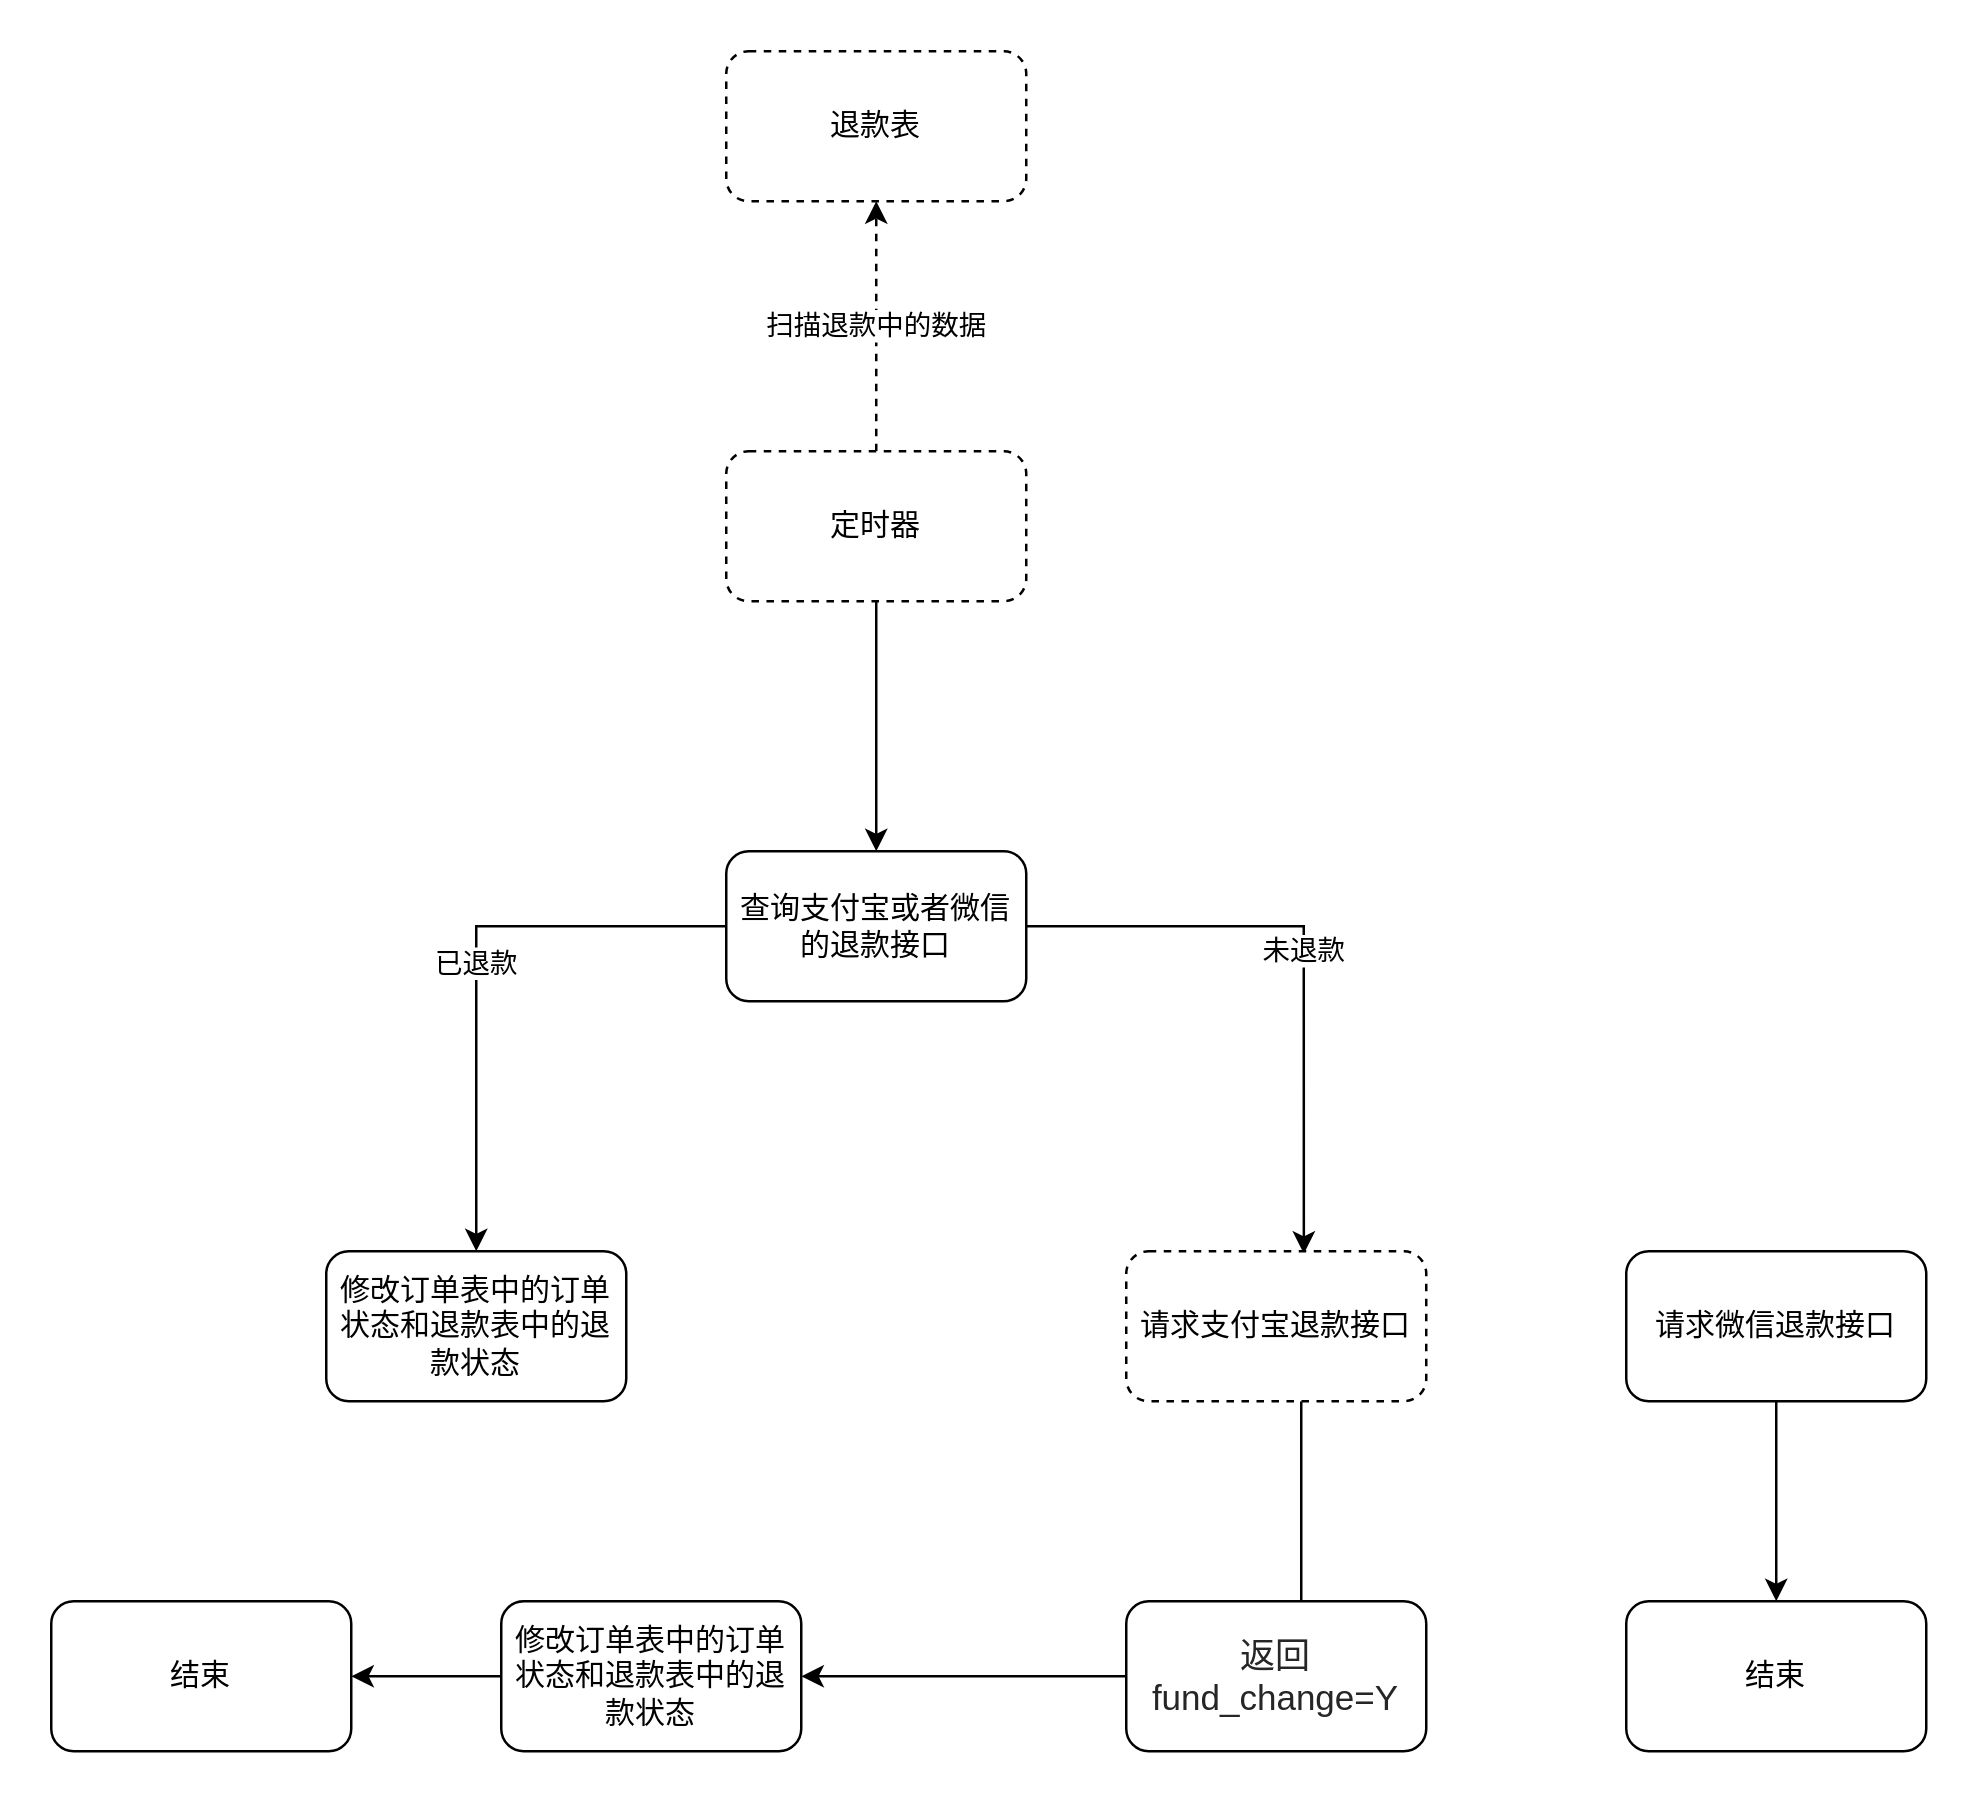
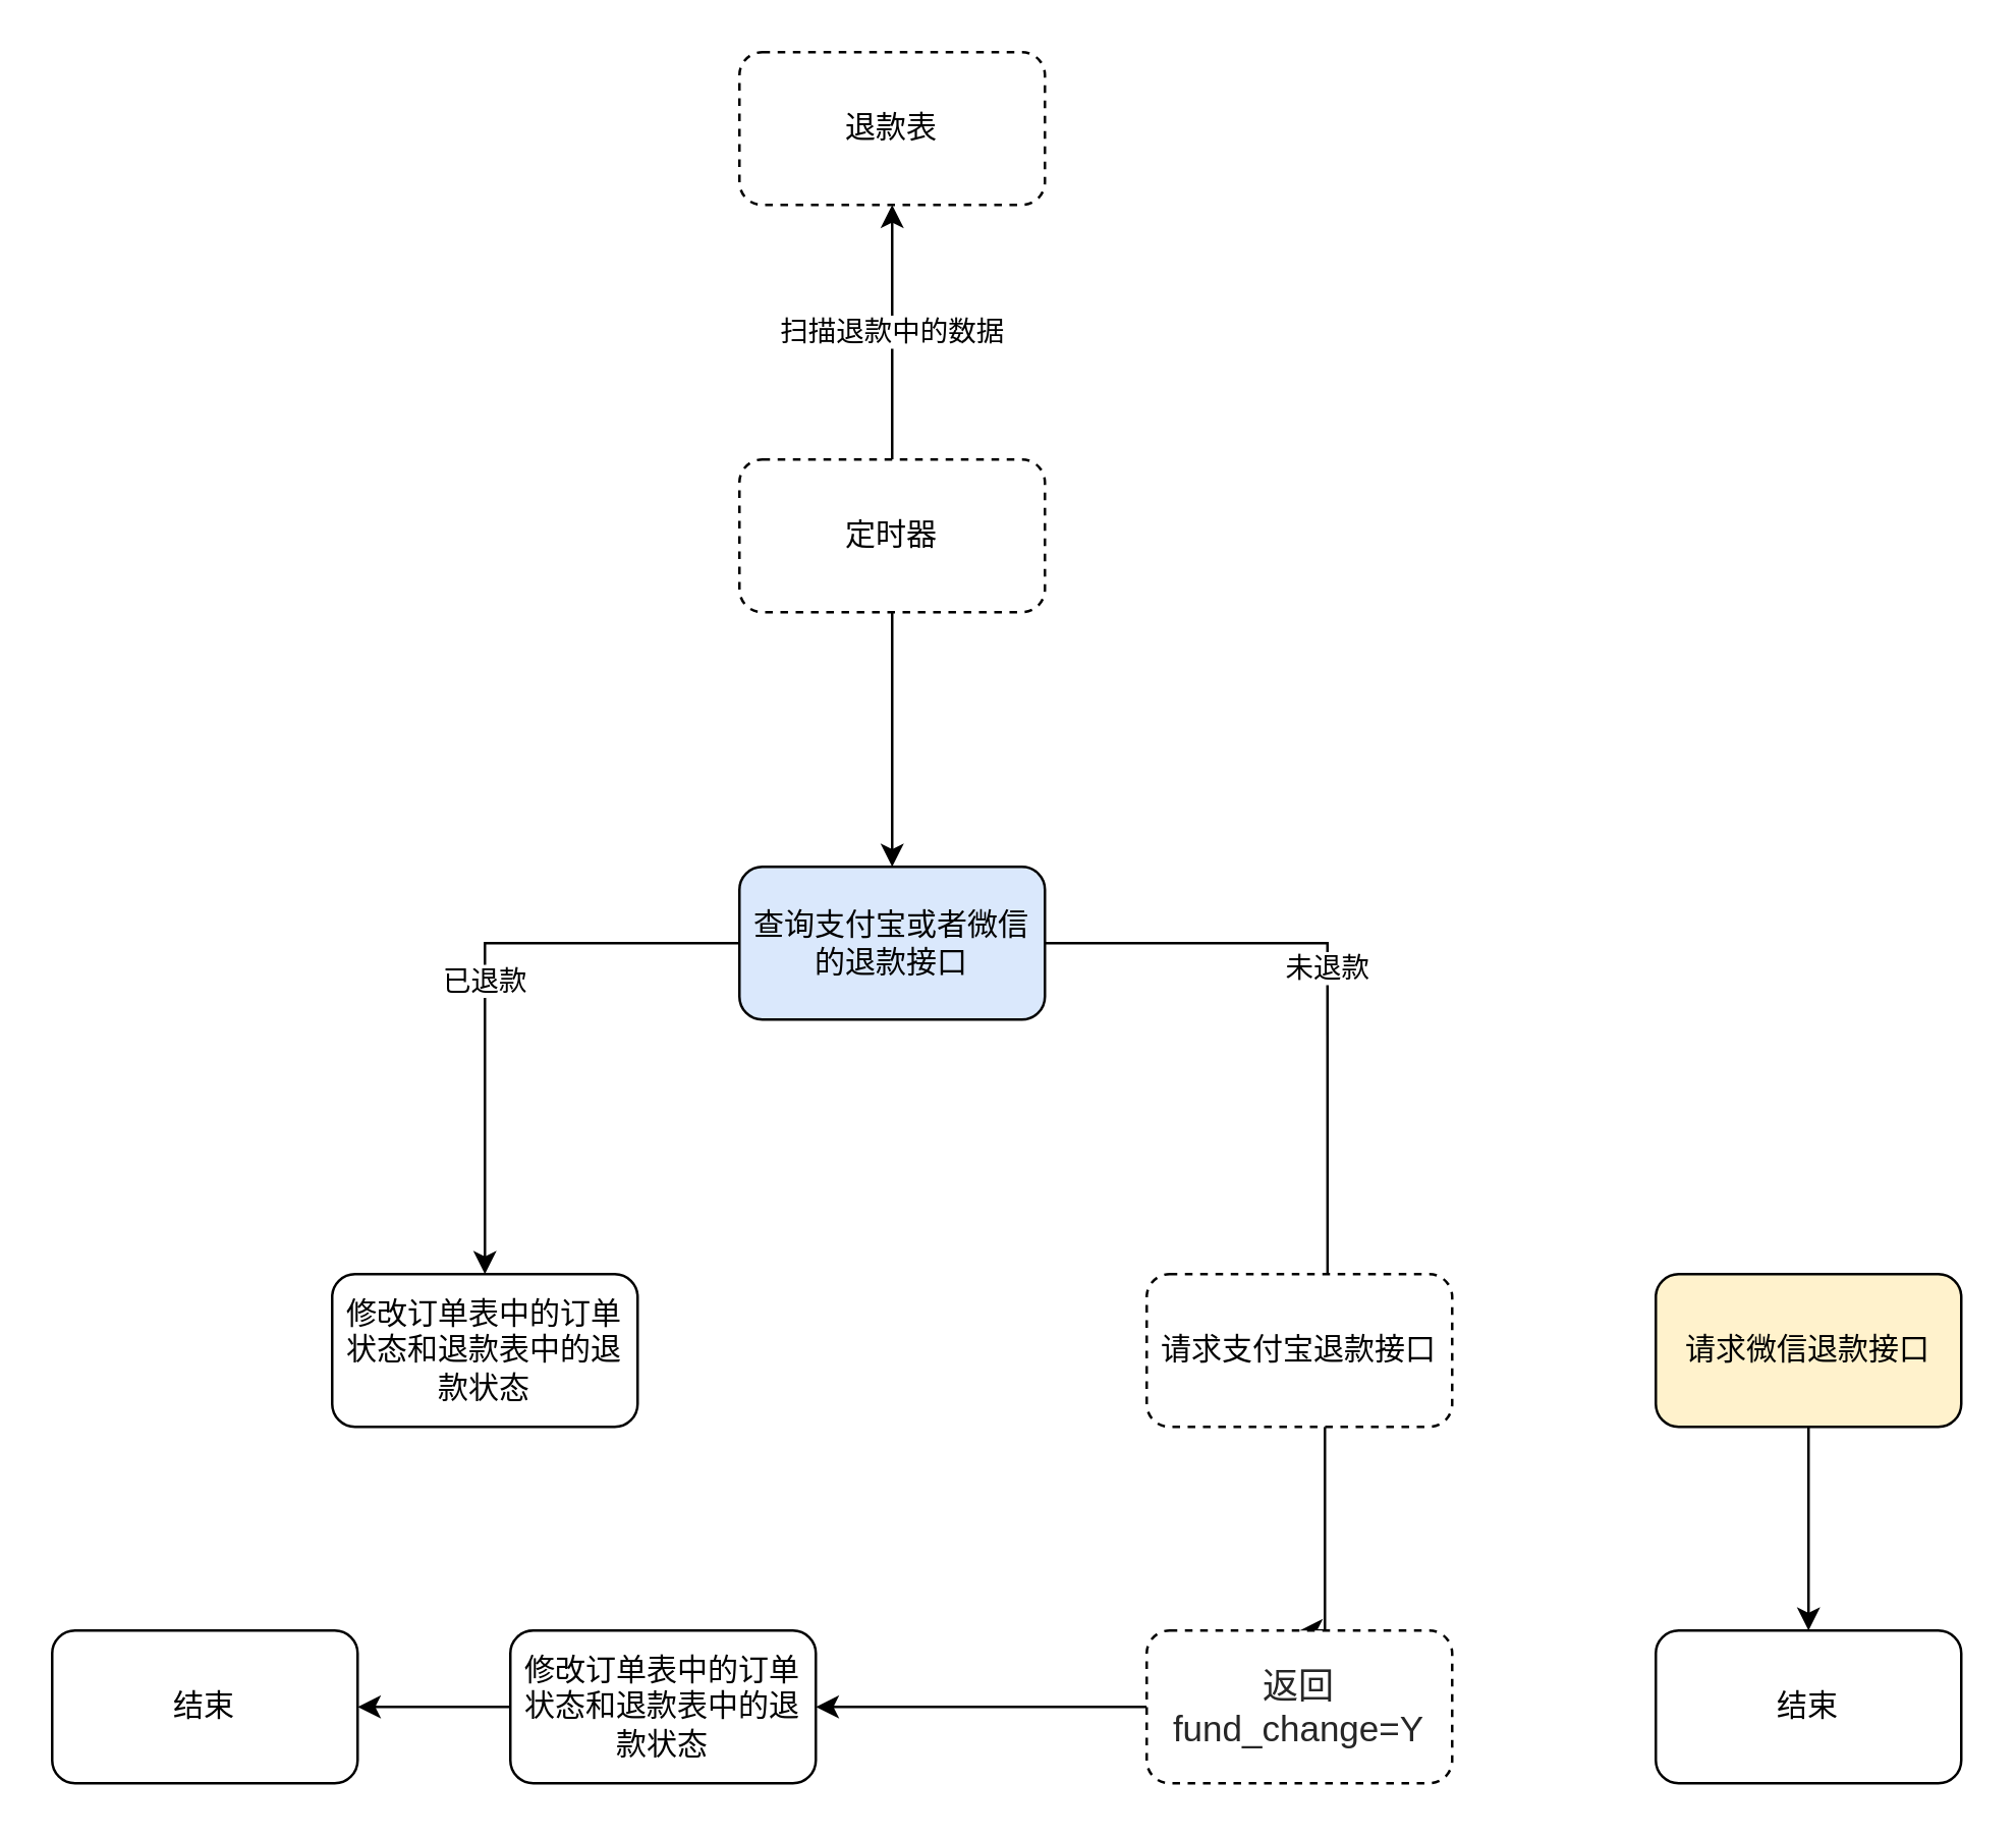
  <mxCell id="0" />
  <mxCell id="1" parent="0" />
- <mxCell id="2" value="扫描退款中的数据" style="edgeStyle=orthogonalEdgeStyle;rounded=0;orthogonalLoop=1;jettySize=auto;html=1;entryX=0.5;entryY=1;entryDx=0;entryDy=0;dashed=1;" edge="1" parent="1" source="4" target="5"><mxGeometry relative="1" as="geometry" /></mxCell>
+ <mxCell id="2" value="扫描退款中的数据" style="edgeStyle=orthogonalEdgeStyle;rounded=0;orthogonalLoop=1;jettySize=auto;html=1;entryX=0.5;entryY=1;entryDx=0;entryDy=0;" edge="1" parent="1" source="4" target="5"><mxGeometry relative="1" as="geometry" /></mxCell>
  <mxCell id="3" style="edgeStyle=orthogonalEdgeStyle;rounded=0;orthogonalLoop=1;jettySize=auto;html=1;entryX=0.5;entryY=0;entryDx=0;entryDy=0;" edge="1" parent="1" source="4"><mxGeometry relative="1" as="geometry"><mxPoint x="350" y="340" as="targetPoint" /></mxGeometry></mxCell>
  <mxCell id="4" value="定时器" style="rounded=1;whiteSpace=wrap;html=1;dashed=1;" vertex="1" parent="1"><mxGeometry x="290" y="180" width="120" height="60" as="geometry" /></mxCell>
  <mxCell id="5" value="退款表" style="rounded=1;whiteSpace=wrap;html=1;dashed=1;" vertex="1" parent="1"><mxGeometry x="290" y="20" width="120" height="60" as="geometry" /></mxCell>
  <mxCell id="6" value="已退款" style="edgeStyle=orthogonalEdgeStyle;rounded=0;orthogonalLoop=1;jettySize=auto;html=1;entryX=0.5;entryY=0;entryDx=0;entryDy=0;" edge="1" parent="1" source="8" target="9"><mxGeometry relative="1" as="geometry" /></mxCell>
- <mxCell id="7" value="未退款" style="edgeStyle=orthogonalEdgeStyle;rounded=0;orthogonalLoop=1;jettySize=auto;html=1;entryX=0.592;entryY=0.017;entryDx=0;entryDy=0;entryPerimeter=0;" edge="1" parent="1" source="8" target="11"><mxGeometry relative="1" as="geometry" /></mxCell>
- <mxCell id="8" value="查询支付宝或者微信的退款接口" style="rounded=1;whiteSpace=wrap;html=1;" vertex="1" parent="1"><mxGeometry x="290" y="340" width="120" height="60" as="geometry" /></mxCell>
+ <mxCell id="7" value="未退款" style="edgeStyle=orthogonalEdgeStyle;rounded=0;orthogonalLoop=1;jettySize=auto;html=1;entryX=0.592;entryY=0.017;entryDx=0;entryDy=0;entryPerimeter=0;endArrow=none;" edge="1" parent="1" source="8" target="11"><mxGeometry relative="1" as="geometry" /></mxCell>
+ <mxCell id="8" value="查询支付宝或者微信的退款接口" style="rounded=1;whiteSpace=wrap;html=1;fillColor=#dae8fc;" vertex="1" parent="1"><mxGeometry x="290" y="340" width="120" height="60" as="geometry" /></mxCell>
  <mxCell id="9" value="修改订单表中的订单状态和退款表中的退款状态" style="rounded=1;whiteSpace=wrap;html=1;" vertex="1" parent="1"><mxGeometry x="130" y="500" width="120" height="60" as="geometry" /></mxCell>
- <mxCell id="10" style="edgeStyle=orthogonalEdgeStyle;rounded=0;orthogonalLoop=1;jettySize=auto;html=1;entryX=0.5;entryY=0;entryDx=0;entryDy=0;endArrow=none;" edge="1" parent="1" source="11" target="15"><mxGeometry relative="1" as="geometry"><Array as="points"><mxPoint x="520" y="640" /></Array></mxGeometry></mxCell>
+ <mxCell id="10" style="edgeStyle=orthogonalEdgeStyle;rounded=0;orthogonalLoop=1;jettySize=auto;html=1;entryX=0.5;entryY=0;entryDx=0;entryDy=0;" edge="1" parent="1" source="11" target="15"><mxGeometry relative="1" as="geometry"><Array as="points"><mxPoint x="520" y="640" /></Array></mxGeometry></mxCell>
  <mxCell id="11" value="请求支付宝退款接口" style="rounded=1;whiteSpace=wrap;html=1;dashed=1;" vertex="1" parent="1"><mxGeometry x="450" y="500" width="120" height="60" as="geometry" /></mxCell>
  <mxCell id="12" style="edgeStyle=orthogonalEdgeStyle;rounded=0;orthogonalLoop=1;jettySize=auto;html=1;entryX=0.5;entryY=0;entryDx=0;entryDy=0;" edge="1" parent="1" source="13" target="19"><mxGeometry relative="1" as="geometry" /></mxCell>
- <mxCell id="13" value="请求微信退款接口" style="rounded=1;whiteSpace=wrap;html=1;" vertex="1" parent="1"><mxGeometry x="650" y="500" width="120" height="60" as="geometry" /></mxCell>
+ <mxCell id="13" value="请求微信退款接口" style="rounded=1;whiteSpace=wrap;html=1;fillColor=#fff2cc;" vertex="1" parent="1"><mxGeometry x="650" y="500" width="120" height="60" as="geometry" /></mxCell>
  <mxCell id="14" style="edgeStyle=orthogonalEdgeStyle;rounded=0;orthogonalLoop=1;jettySize=auto;html=1;entryX=1;entryY=0.5;entryDx=0;entryDy=0;" edge="1" parent="1" source="15" target="17"><mxGeometry relative="1" as="geometry" /></mxCell>
- <mxCell id="15" value="&lt;span style=&quot;color: #262626 ; font-size: 14px&quot;&gt;返回fund_change=Y&lt;/span&gt;" style="rounded=1;whiteSpace=wrap;html=1;" vertex="1" parent="1"><mxGeometry x="450" y="640" width="120" height="60" as="geometry" /></mxCell>
+ <mxCell id="15" value="&lt;span style=&quot;color: #262626 ; font-size: 14px&quot;&gt;返回fund_change=Y&lt;/span&gt;" style="rounded=1;whiteSpace=wrap;html=1;dashed=1;" vertex="1" parent="1"><mxGeometry x="450" y="640" width="120" height="60" as="geometry" /></mxCell>
  <mxCell id="16" style="edgeStyle=orthogonalEdgeStyle;rounded=0;orthogonalLoop=1;jettySize=auto;html=1;exitX=0;exitY=0.5;exitDx=0;exitDy=0;entryX=1;entryY=0.5;entryDx=0;entryDy=0;" edge="1" parent="1" source="17" target="18"><mxGeometry relative="1" as="geometry" /></mxCell>
  <mxCell id="17" value="修改订单表中的订单状态和退款表中的退款状态" style="rounded=1;whiteSpace=wrap;html=1;" vertex="1" parent="1"><mxGeometry x="200" y="640" width="120" height="60" as="geometry" /></mxCell>
  <mxCell id="18" value="结束" style="rounded=1;whiteSpace=wrap;html=1;" vertex="1" parent="1"><mxGeometry x="20" y="640" width="120" height="60" as="geometry" /></mxCell>
  <mxCell id="19" value="结束" style="rounded=1;whiteSpace=wrap;html=1;" vertex="1" parent="1"><mxGeometry x="650" y="640" width="120" height="60" as="geometry" /></mxCell>
